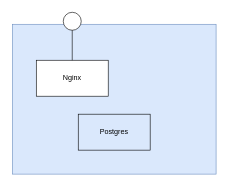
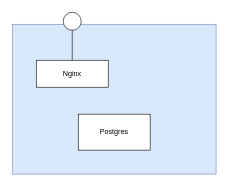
  <mxCell id="0" />
  <mxCell id="1" parent="0" />
  <mxCell id="2" value="" style="rounded=0;whiteSpace=wrap;html=1;fillColor=#dae8fc;strokeColor=#6c8ebf;" parent="1" vertex="1"><mxGeometry x="20" y="40" width="340" height="250" as="geometry" /></mxCell>
- <mxCell id="3" value="Nginx" style="rounded=0;whiteSpace=wrap;html=1;" parent="1" vertex="1"><mxGeometry x="60" y="100" width="120" height="60" as="geometry" /></mxCell>
- <mxCell id="4" value="Postgres" style="rounded=0;whiteSpace=wrap;html=1;fillColor=#dae8fc;" parent="1" vertex="1"><mxGeometry x="130" y="190" width="120" height="60" as="geometry" /></mxCell>
+ <mxCell id="3" value="Nginx" style="rounded=0;whiteSpace=wrap;html=1;" parent="1" vertex="1"><mxGeometry x="60" y="100" width="120" height="45" as="geometry" /></mxCell>
+ <mxCell id="4" value="Postgres" style="rounded=0;whiteSpace=wrap;html=1;" parent="1" vertex="1"><mxGeometry x="130" y="190" width="120" height="60" as="geometry" /></mxCell>
  <mxCell id="5" value="" style="ellipse;whiteSpace=wrap;html=1;" parent="1" vertex="1"><mxGeometry x="105" y="20" width="30" height="30" as="geometry" /></mxCell>
  <mxCell id="6" value="" style="endArrow=none;html=1;entryX=0.5;entryY=1;entryDx=0;entryDy=0;exitX=0.5;exitY=0;exitDx=0;exitDy=0;" parent="1" source="3" target="5" edge="1"><mxGeometry width="50" height="50" relative="1" as="geometry"><mxPoint x="130" y="190" as="sourcePoint" /><mxPoint x="130" y="140" as="targetPoint" /></mxGeometry></mxCell>
